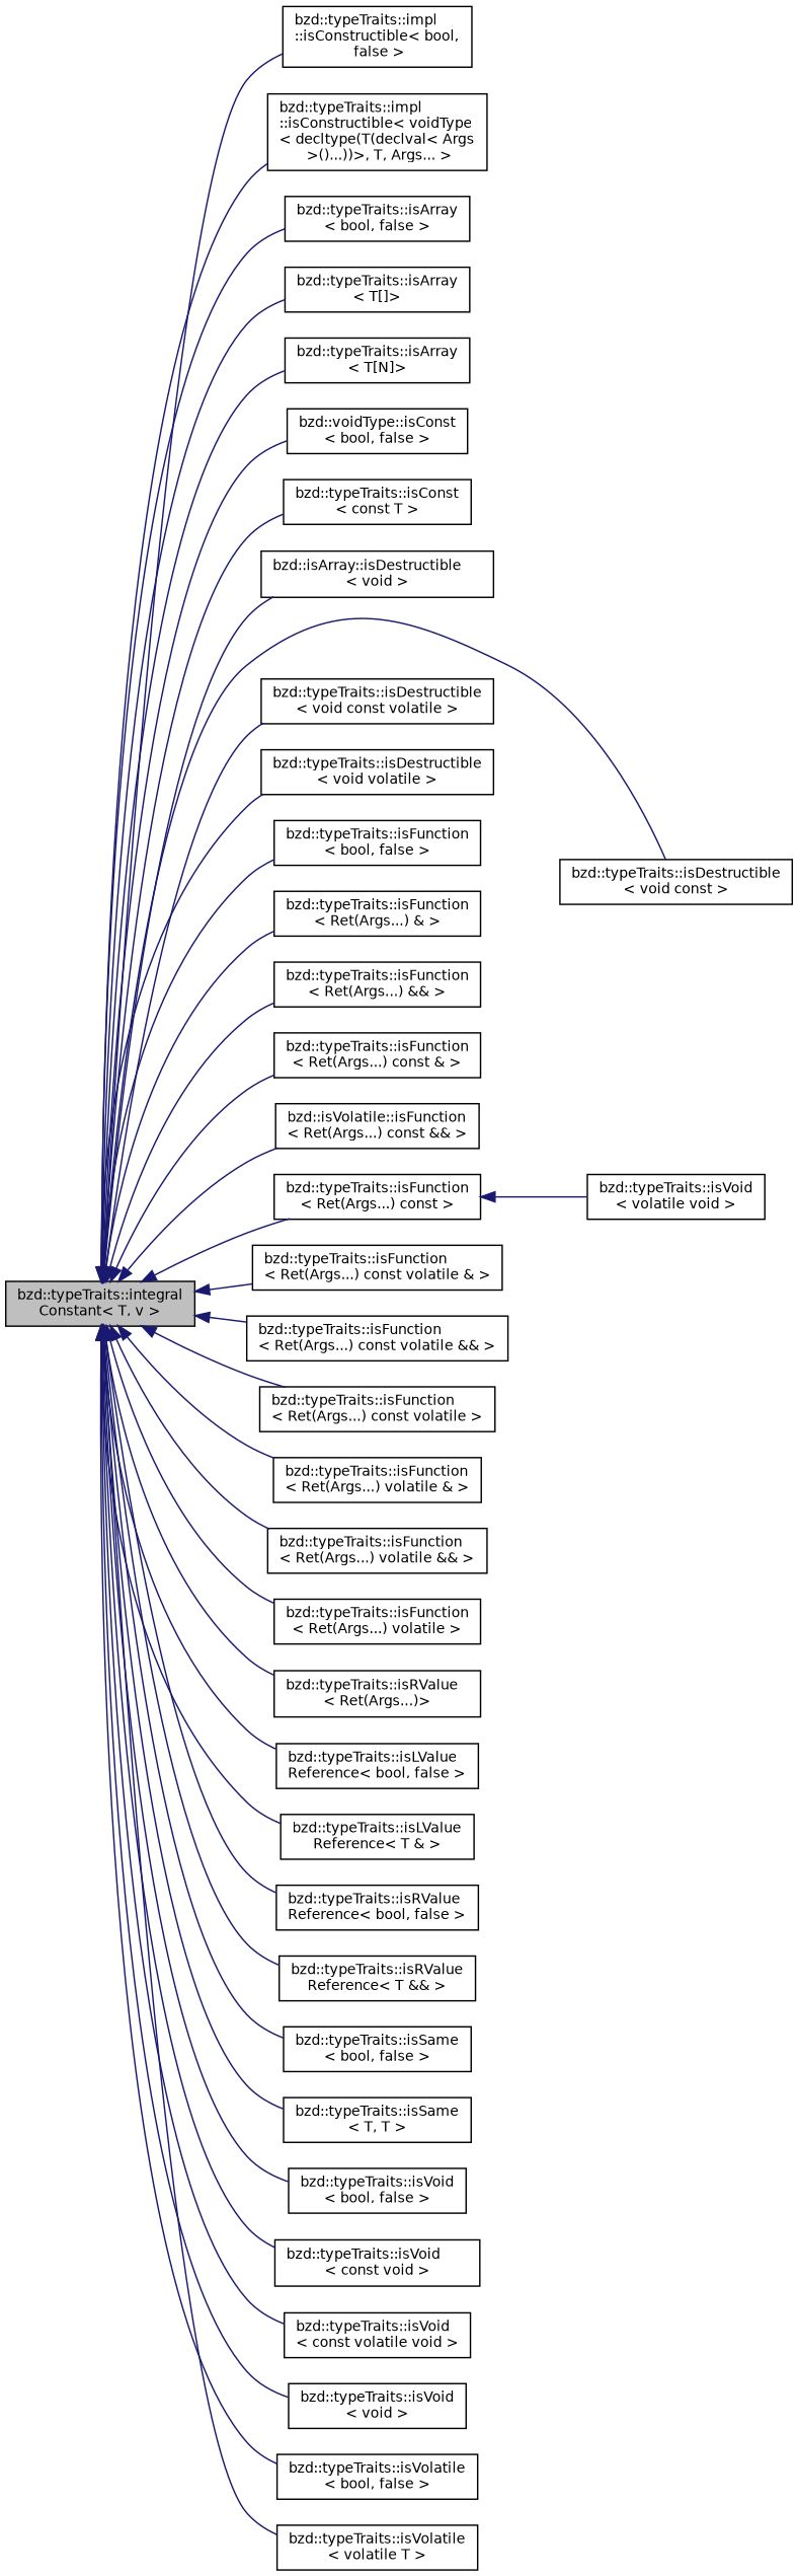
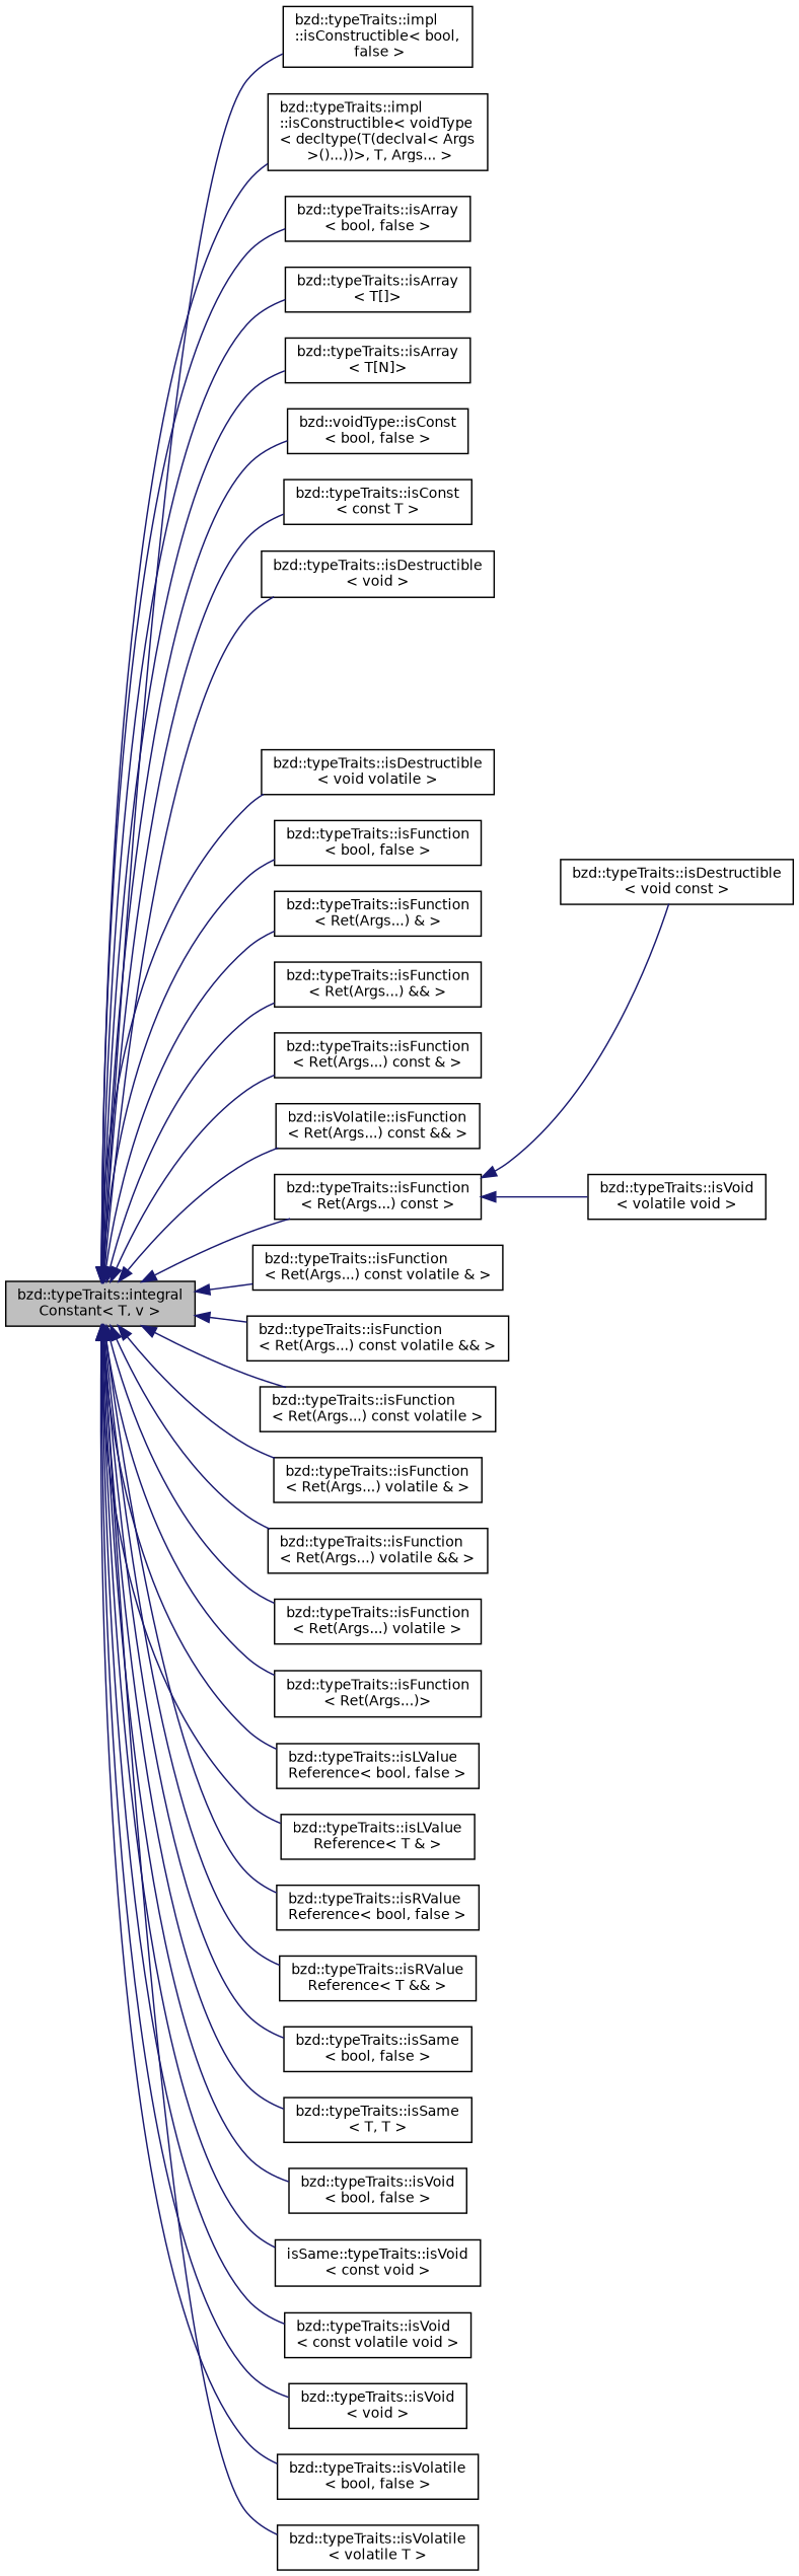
  digraph {
    rankdir=LR
    node [color=black fillcolor=white fontname=Helvetica fontsize=10 shape=record style=filled]
    edge [color=midnightblue dir=back fontname=Helvetica fontsize=10 labelfontname=Helvetica labelfontsize=10 style=solid]
    n1 [fillcolor=grey75 fontcolor=black height=0.2 label="bzd::typeTraits::integral\lConstant\< T, v \>" width=0.4]
    n2 [height=0.2 label="bzd::typeTraits::impl\l::isConstructible\< bool,\l false \>" width=0.4]
    n3 [height=0.2 label="bzd::typeTraits::impl\l::isConstructible\< voidType\l\< decltype(T(declval\< Args\l \>()...))\>, T, Args... \>" width=0.4]
    n4 [height=0.2 label="bzd::typeTraits::isArray\l\< bool, false \>" width=0.4]
    n5 [height=0.2 label="bzd::typeTraits::isArray\l\< T[]\>" width=0.4]
    n6 [height=0.2 label="bzd::typeTraits::isArray\l\< T[N]\>" width=0.4]
    n7 [height=0.2 label="bzd::voidType::isConst\l\< bool, false \>" width=0.4]
    n8 [height=0.2 label="bzd::typeTraits::isConst\l\< const T \>" width=0.4]
-   n9 [height=0.2 label="bzd::isArray::isDestructible\l\< void \>" width=0.4]
+   n9 [height=0.2 label="bzd::typeTraits::isDestructible\l\< void \>" width=0.4]
    n10 [height=0.2 label="bzd::typeTraits::isDestructible\l\< void const \>" width=0.4]
-   n11 [height=0.2 label="bzd::typeTraits::isDestructible\l\< void const volatile \>" width=0.4]
    n12 [height=0.2 label="bzd::typeTraits::isDestructible\l\< void volatile \>" width=0.4]
    n13 [height=0.2 label="bzd::typeTraits::isFunction\l\< bool, false \>" width=0.4]
    n14 [height=0.2 label="bzd::typeTraits::isFunction\l\< Ret(Args...) & \>" width=0.4]
    n15 [height=0.2 label="bzd::typeTraits::isFunction\l\< Ret(Args...) && \>" width=0.4]
    n16 [height=0.2 label="bzd::typeTraits::isFunction\l\< Ret(Args...) const & \>" width=0.4]
    n17 [height=0.2 label="bzd::isVolatile::isFunction\l\< Ret(Args...) const && \>" width=0.4]
    n18 [height=0.2 label="bzd::typeTraits::isFunction\l\< Ret(Args...) const \>" width=0.4]
    n19 [height=0.2 label="bzd::typeTraits::isFunction\l\< Ret(Args...) const volatile & \>" width=0.4]
    n20 [height=0.2 label="bzd::typeTraits::isFunction\l\< Ret(Args...) const volatile && \>" width=0.4]
    n21 [height=0.2 label="bzd::typeTraits::isFunction\l\< Ret(Args...) const volatile \>" width=0.4]
    n22 [height=0.2 label="bzd::typeTraits::isFunction\l\< Ret(Args...) volatile & \>" width=0.4]
    n23 [height=0.2 label="bzd::typeTraits::isFunction\l\< Ret(Args...) volatile && \>" width=0.4]
    n24 [height=0.2 label="bzd::typeTraits::isFunction\l\< Ret(Args...) volatile \>" width=0.4]
-   n25 [height=0.2 label="bzd::typeTraits::isRValue\l\< Ret(Args...)\>" width=0.4]
+   n25 [height=0.2 label="bzd::typeTraits::isFunction\l\< Ret(Args...)\>" width=0.4]
    n26 [height=0.2 label="bzd::typeTraits::isLValue\lReference\< bool, false \>" width=0.4]
    n27 [height=0.2 label="bzd::typeTraits::isLValue\lReference\< T & \>" width=0.4]
    n28 [height=0.2 label="bzd::typeTraits::isRValue\lReference\< bool, false \>" width=0.4]
    n29 [height=0.2 label="bzd::typeTraits::isRValue\lReference\< T && \>" width=0.4]
    n30 [height=0.2 label="bzd::typeTraits::isSame\l\< bool, false \>" width=0.4]
    n31 [height=0.2 label="bzd::typeTraits::isSame\l\< T, T \>" width=0.4]
    n32 [height=0.2 label="bzd::typeTraits::isVoid\l\< bool, false \>" width=0.4]
-   n33 [height=0.2 label="bzd::typeTraits::isVoid\l\< const void \>" width=0.4]
+   n33 [height=0.2 label="isSame::typeTraits::isVoid\l\< const void \>" width=0.4]
    n34 [height=0.2 label="bzd::typeTraits::isVoid\l\< const volatile void \>" width=0.4]
    n35 [height=0.2 label="bzd::typeTraits::isVoid\l\< void \>" width=0.4]
    n36 [height=0.2 label="bzd::typeTraits::isVolatile\l\< bool, false \>" width=0.4]
    n37 [height=0.2 label="bzd::typeTraits::isVolatile\l\< volatile T \>" width=0.4]
    n38 [height=0.2 label="bzd::typeTraits::isVoid\l\< volatile void \>" width=0.4]
    n1 -> n2
    n1 -> n3
    n1 -> n4
    n1 -> n5
    n1 -> n6
    n1 -> n7
    n1 -> n8
    n1 -> n9
-   n1 -> n10
-   n1 -> n11
+   n18 -> n10
    n1 -> n12
    n1 -> n13
    n1 -> n14
    n1 -> n15
    n1 -> n16
    n1 -> n17
    n1 -> n18
    n1 -> n19
    n1 -> n20
    n1 -> n21
    n1 -> n22
    n1 -> n23
    n1 -> n24
    n1 -> n25
    n1 -> n26
    n1 -> n27
    n1 -> n28
    n1 -> n29
    n1 -> n30
    n1 -> n31
    n1 -> n32
    n1 -> n33
    n1 -> n34
    n1 -> n35
    n1 -> n36
    n1 -> n37
    n18 -> n38
  }
